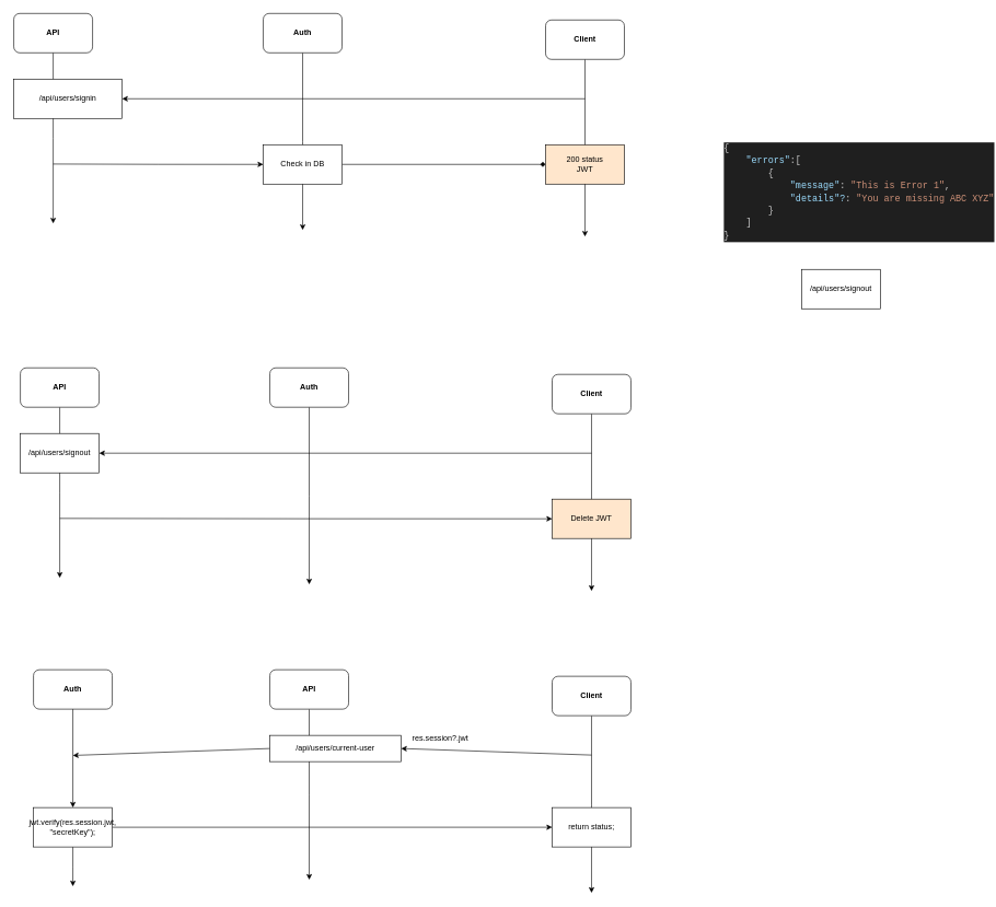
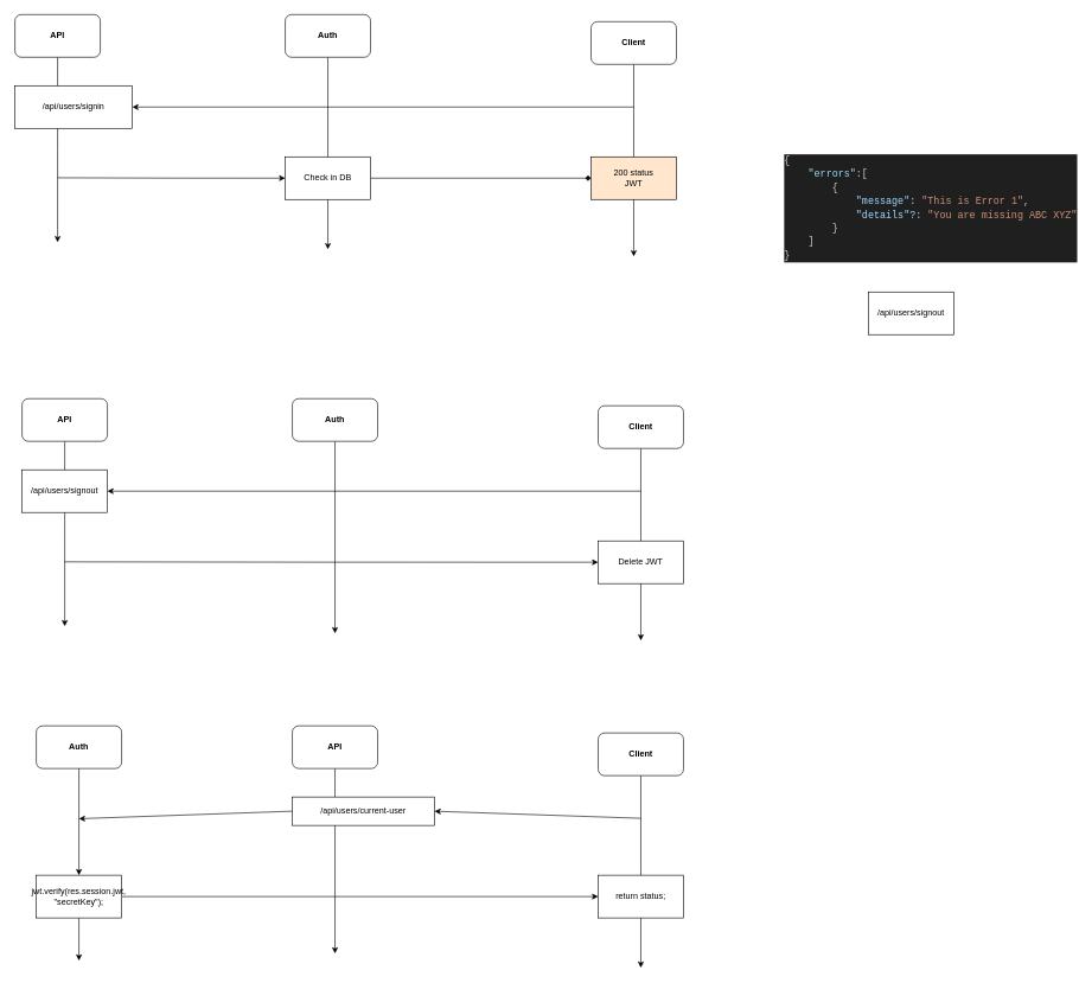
  <mxCell id="0" />
  <mxCell id="1" parent="0" />
  <mxCell id="2" value="&lt;div style=&quot;color: rgb(204, 204, 204); background-color: rgb(31, 31, 31); font-family: Consolas, &amp;quot;Courier New&amp;quot;, monospace; font-weight: normal; font-size: 14px; line-height: 19px; white-space: pre;&quot;&gt;&lt;div&gt;&lt;span style=&quot;color: rgb(204, 204, 204);&quot;&gt;{&lt;/span&gt;&lt;/div&gt;&lt;div&gt;&lt;span style=&quot;color: rgb(204, 204, 204);&quot;&gt;&amp;nbsp; &amp;nbsp; &lt;/span&gt;&lt;span style=&quot;color: rgb(156, 220, 254);&quot;&gt;&quot;errors&quot;&lt;/span&gt;&lt;span style=&quot;color: rgb(204, 204, 204);&quot;&gt;:[&lt;/span&gt;&lt;/div&gt;&lt;div&gt;&lt;span style=&quot;color: rgb(204, 204, 204);&quot;&gt;&amp;nbsp; &amp;nbsp; &amp;nbsp; &amp;nbsp; {&lt;/span&gt;&lt;/div&gt;&lt;div&gt;&lt;span style=&quot;color: rgb(204, 204, 204);&quot;&gt;&amp;nbsp; &amp;nbsp; &amp;nbsp; &amp;nbsp; &amp;nbsp; &amp;nbsp; &lt;/span&gt;&lt;span style=&quot;color: rgb(156, 220, 254);&quot;&gt;&quot;message&quot;&lt;/span&gt;&lt;span style=&quot;color: rgb(204, 204, 204);&quot;&gt;: &lt;/span&gt;&lt;span style=&quot;color: rgb(206, 145, 120);&quot;&gt;&quot;This is Error 1&quot;&lt;/span&gt;&lt;span style=&quot;color: rgb(204, 204, 204);&quot;&gt;,&lt;/span&gt;&lt;/div&gt;&lt;div&gt;&lt;span style=&quot;color: rgb(204, 204, 204);&quot;&gt;&amp;nbsp; &amp;nbsp; &amp;nbsp; &amp;nbsp; &amp;nbsp; &amp;nbsp; &lt;/span&gt;&lt;span style=&quot;color: rgb(156, 220, 254);&quot;&gt;&quot;details&quot;?&lt;/span&gt;&lt;span style=&quot;color: rgb(204, 204, 204);&quot;&gt;: &lt;/span&gt;&lt;span style=&quot;color: rgb(206, 145, 120);&quot;&gt;&quot;You are missing ABC XYZ&quot;&lt;/span&gt;&lt;/div&gt;&lt;div&gt;&lt;span style=&quot;color: rgb(204, 204, 204);&quot;&gt;&amp;nbsp; &amp;nbsp; &amp;nbsp; &amp;nbsp; }&lt;/span&gt;&lt;/div&gt;&lt;div&gt;&lt;span style=&quot;color: rgb(204, 204, 204);&quot;&gt;&amp;nbsp; &amp;nbsp; ]&lt;/span&gt;&lt;/div&gt;&lt;div&gt;&lt;span style=&quot;color: rgb(204, 204, 204);&quot;&gt;}&lt;/span&gt;&lt;/div&gt;&lt;/div&gt;" style="text;whiteSpace=wrap;html=1;" parent="1" vertex="1"><mxGeometry x="1100" y="210" width="360" height="180" as="geometry" /></mxCell>
  <mxCell id="3" value="/api/users/signout" style="rounded=0;whiteSpace=wrap;html=1;" parent="1" vertex="1"><mxGeometry x="1220" y="410" width="120" height="60" as="geometry" /></mxCell>
  <mxCell id="4" style="edgeStyle=orthogonalEdgeStyle;rounded=0;orthogonalLoop=1;jettySize=auto;html=1;exitX=0.5;exitY=1;exitDx=0;exitDy=0;" edge="1" parent="1" source="5"><mxGeometry relative="1" as="geometry"><mxPoint x="80" y="340" as="targetPoint" /></mxGeometry></mxCell>
  <mxCell id="5" value="&lt;span style=&quot;font-weight: 700;&quot;&gt;API&lt;/span&gt;" style="rounded=1;whiteSpace=wrap;html=1;" parent="1" vertex="1"><mxGeometry x="20" y="20" width="120" height="60" as="geometry" /></mxCell>
  <mxCell id="6" style="edgeStyle=orthogonalEdgeStyle;rounded=0;orthogonalLoop=1;jettySize=auto;html=1;exitX=0.5;exitY=1;exitDx=0;exitDy=0;" edge="1" parent="1" source="7"><mxGeometry relative="1" as="geometry"><mxPoint x="890" y="360" as="targetPoint" /></mxGeometry></mxCell>
  <mxCell id="7" value="&lt;span style=&quot;font-weight: 700;&quot;&gt;Client&lt;/span&gt;" style="rounded=1;whiteSpace=wrap;html=1;" parent="1" vertex="1"><mxGeometry x="830" y="30" width="120" height="60" as="geometry" /></mxCell>
  <mxCell id="8" style="edgeStyle=orthogonalEdgeStyle;rounded=0;orthogonalLoop=1;jettySize=auto;html=1;exitX=0.5;exitY=1;exitDx=0;exitDy=0;" edge="1" parent="1" source="9"><mxGeometry relative="1" as="geometry"><mxPoint x="460" y="350" as="targetPoint" /></mxGeometry></mxCell>
  <mxCell id="9" value="&lt;span style=&quot;font-weight: 700;&quot;&gt;Auth&lt;/span&gt;" style="rounded=1;whiteSpace=wrap;html=1;" parent="1" vertex="1"><mxGeometry x="400" y="20" width="120" height="60" as="geometry" /></mxCell>
  <mxCell id="10" style="edgeStyle=orthogonalEdgeStyle;rounded=0;orthogonalLoop=1;jettySize=auto;html=1;exitX=1;exitY=0.5;exitDx=0;exitDy=0;entryX=0;entryY=0.5;entryDx=0;entryDy=0;endArrow=diamond;" edge="1" parent="1" source="11" target="12"><mxGeometry relative="1" as="geometry" /></mxCell>
  <mxCell id="11" value="Check in DB" style="rounded=0;whiteSpace=wrap;html=1;" vertex="1" parent="1"><mxGeometry x="400" y="220" width="120" height="60" as="geometry" /></mxCell>
  <mxCell id="12" value="&lt;div&gt;200 status&lt;/div&gt;JWT" style="rounded=0;whiteSpace=wrap;html=1;fillColor=#ffe6cc;" vertex="1" parent="1"><mxGeometry x="830" y="220" width="120" height="60" as="geometry" /></mxCell>
  <mxCell id="13" value="/api/users/signin" style="rounded=0;whiteSpace=wrap;html=1;" parent="1" vertex="1"><mxGeometry x="20" y="120" width="165" height="60" as="geometry" /></mxCell>
  <mxCell id="14" value="" style="endArrow=classic;html=1;rounded=0;entryX=1;entryY=0.5;entryDx=0;entryDy=0;" edge="1" parent="1" target="13"><mxGeometry width="50" height="50" relative="1" as="geometry"><mxPoint x="890" y="150" as="sourcePoint" /><mxPoint x="560" y="140" as="targetPoint" /></mxGeometry></mxCell>
  <mxCell id="15" style="edgeStyle=orthogonalEdgeStyle;rounded=0;orthogonalLoop=1;jettySize=auto;html=1;exitX=1;exitY=0.5;exitDx=0;exitDy=0;entryX=0;entryY=0.5;entryDx=0;entryDy=0;" edge="1" parent="1" target="11"><mxGeometry relative="1" as="geometry"><mxPoint x="80" y="249.41" as="sourcePoint" /><mxPoint x="380" y="249.41" as="targetPoint" /></mxGeometry></mxCell>
  <mxCell id="16" style="edgeStyle=orthogonalEdgeStyle;rounded=0;orthogonalLoop=1;jettySize=auto;html=1;exitX=0.5;exitY=1;exitDx=0;exitDy=0;" edge="1" parent="1" source="17"><mxGeometry relative="1" as="geometry"><mxPoint x="90" y="880" as="targetPoint" /></mxGeometry></mxCell>
  <mxCell id="17" value="&lt;span style=&quot;font-weight: 700;&quot;&gt;API&lt;/span&gt;" style="rounded=1;whiteSpace=wrap;html=1;" vertex="1" parent="1"><mxGeometry x="30" y="560" width="120" height="60" as="geometry" /></mxCell>
  <mxCell id="18" style="edgeStyle=orthogonalEdgeStyle;rounded=0;orthogonalLoop=1;jettySize=auto;html=1;exitX=0.5;exitY=1;exitDx=0;exitDy=0;" edge="1" parent="1" source="19"><mxGeometry relative="1" as="geometry"><mxPoint x="900" y="900" as="targetPoint" /></mxGeometry></mxCell>
  <mxCell id="19" value="&lt;span style=&quot;font-weight: 700;&quot;&gt;Client&lt;/span&gt;" style="rounded=1;whiteSpace=wrap;html=1;" vertex="1" parent="1"><mxGeometry x="840" y="570" width="120" height="60" as="geometry" /></mxCell>
  <mxCell id="20" style="edgeStyle=orthogonalEdgeStyle;rounded=0;orthogonalLoop=1;jettySize=auto;html=1;exitX=0.5;exitY=1;exitDx=0;exitDy=0;" edge="1" parent="1" source="21"><mxGeometry relative="1" as="geometry"><mxPoint x="470" y="890" as="targetPoint" /></mxGeometry></mxCell>
  <mxCell id="21" value="&lt;span style=&quot;font-weight: 700;&quot;&gt;Auth&lt;/span&gt;" style="rounded=1;whiteSpace=wrap;html=1;" vertex="1" parent="1"><mxGeometry x="410" y="560" width="120" height="60" as="geometry" /></mxCell>
- <mxCell id="22" value="&lt;div&gt;Delete JWT&lt;/div&gt;" style="rounded=0;whiteSpace=wrap;html=1;fillColor=#ffe6cc;" vertex="1" parent="1"><mxGeometry x="840" y="760" width="120" height="60" as="geometry" /></mxCell>
+ <mxCell id="22" value="&lt;div&gt;Delete JWT&lt;/div&gt;" style="rounded=0;whiteSpace=wrap;html=1;" vertex="1" parent="1"><mxGeometry x="840" y="760" width="120" height="60" as="geometry" /></mxCell>
  <mxCell id="23" value="/api/users/signout" style="rounded=0;whiteSpace=wrap;html=1;" vertex="1" parent="1"><mxGeometry x="30" y="660" width="120" height="60" as="geometry" /></mxCell>
  <mxCell id="24" value="" style="endArrow=classic;html=1;rounded=0;entryX=1;entryY=0.5;entryDx=0;entryDy=0;" edge="1" parent="1" target="23"><mxGeometry width="50" height="50" relative="1" as="geometry"><mxPoint x="900" y="690" as="sourcePoint" /><mxPoint x="570" y="680" as="targetPoint" /></mxGeometry></mxCell>
  <mxCell id="25" style="edgeStyle=orthogonalEdgeStyle;rounded=0;orthogonalLoop=1;jettySize=auto;html=1;exitX=1;exitY=0.5;exitDx=0;exitDy=0;entryX=0;entryY=0.5;entryDx=0;entryDy=0;" edge="1" parent="1" target="22"><mxGeometry relative="1" as="geometry"><mxPoint x="90" y="789.41" as="sourcePoint" /><mxPoint x="410" y="790" as="targetPoint" /></mxGeometry></mxCell>
  <mxCell id="26" style="edgeStyle=orthogonalEdgeStyle;rounded=0;orthogonalLoop=1;jettySize=auto;html=1;exitX=0.5;exitY=1;exitDx=0;exitDy=0;" edge="1" parent="1" source="27"><mxGeometry relative="1" as="geometry"><mxPoint x="470" y="1340" as="targetPoint" /></mxGeometry></mxCell>
  <mxCell id="27" value="&lt;span style=&quot;font-weight: 700;&quot;&gt;API&lt;/span&gt;" style="rounded=1;whiteSpace=wrap;html=1;" vertex="1" parent="1"><mxGeometry x="410" y="1020" width="120" height="60" as="geometry" /></mxCell>
  <mxCell id="28" style="edgeStyle=orthogonalEdgeStyle;rounded=0;orthogonalLoop=1;jettySize=auto;html=1;exitX=0.5;exitY=1;exitDx=0;exitDy=0;" edge="1" parent="1" source="29"><mxGeometry relative="1" as="geometry"><mxPoint x="900" y="1360" as="targetPoint" /></mxGeometry></mxCell>
  <mxCell id="29" value="&lt;span style=&quot;font-weight: 700;&quot;&gt;Client&lt;/span&gt;" style="rounded=1;whiteSpace=wrap;html=1;" vertex="1" parent="1"><mxGeometry x="840" y="1030" width="120" height="60" as="geometry" /></mxCell>
  <mxCell id="30" style="edgeStyle=orthogonalEdgeStyle;rounded=0;orthogonalLoop=1;jettySize=auto;html=1;exitX=0.5;exitY=1;exitDx=0;exitDy=0;" edge="1" parent="1" source="39"><mxGeometry relative="1" as="geometry"><mxPoint x="110" y="1350" as="targetPoint" /></mxGeometry></mxCell>
  <mxCell id="31" value="&lt;span style=&quot;font-weight: 700;&quot;&gt;Auth&lt;/span&gt;" style="rounded=1;whiteSpace=wrap;html=1;" vertex="1" parent="1"><mxGeometry x="50" y="1020" width="120" height="60" as="geometry" /></mxCell>
  <mxCell id="32" value="&lt;div&gt;return status;&lt;/div&gt;" style="rounded=0;whiteSpace=wrap;html=1;" vertex="1" parent="1"><mxGeometry x="840" y="1230" width="120" height="60" as="geometry" /></mxCell>
  <mxCell id="33" style="edgeStyle=none;rounded=0;orthogonalLoop=1;jettySize=auto;html=1;exitX=0;exitY=0.5;exitDx=0;exitDy=0;" edge="1" parent="1" source="34"><mxGeometry relative="1" as="geometry"><mxPoint x="110" y="1150.571" as="targetPoint" /></mxGeometry></mxCell>
  <mxCell id="34" value="/api/users/current-user" style="rounded=0;whiteSpace=wrap;html=1;" vertex="1" parent="1"><mxGeometry x="410" y="1120" width="200" height="40" as="geometry" /></mxCell>
  <mxCell id="35" value="" style="endArrow=classic;html=1;rounded=0;entryX=1;entryY=0.5;entryDx=0;entryDy=0;" edge="1" parent="1" target="34"><mxGeometry width="50" height="50" relative="1" as="geometry"><mxPoint x="900" y="1150" as="sourcePoint" /><mxPoint x="570" y="1140" as="targetPoint" /></mxGeometry></mxCell>
  <mxCell id="36" style="edgeStyle=orthogonalEdgeStyle;rounded=0;orthogonalLoop=1;jettySize=auto;html=1;entryX=0;entryY=0.5;entryDx=0;entryDy=0;exitX=1;exitY=0.5;exitDx=0;exitDy=0;" edge="1" parent="1" target="32" source="39"><mxGeometry relative="1" as="geometry"><mxPoint x="250" y="1260" as="sourcePoint" /><mxPoint x="410" y="1250" as="targetPoint" /></mxGeometry></mxCell>
- <mxCell id="37" value="res.session?.jwt" style="text;html=1;align=center;verticalAlign=middle;whiteSpace=wrap;rounded=0;" vertex="1" parent="1"><mxGeometry x="640" y="1110" width="60" height="30" as="geometry" /></mxCell>
  <mxCell id="38" value="" style="edgeStyle=orthogonalEdgeStyle;rounded=0;orthogonalLoop=1;jettySize=auto;html=1;exitX=0.5;exitY=1;exitDx=0;exitDy=0;" edge="1" parent="1" source="31" target="39"><mxGeometry relative="1" as="geometry"><mxPoint x="110" y="1350" as="targetPoint" /><mxPoint x="110" y="1080" as="sourcePoint" /></mxGeometry></mxCell>
  <mxCell id="39" value="jwt.verify(res.session.jwt, &quot;secretKey&quot;);" style="rounded=0;whiteSpace=wrap;html=1;" vertex="1" parent="1"><mxGeometry x="50" y="1230" width="120" height="60" as="geometry" /></mxCell>
